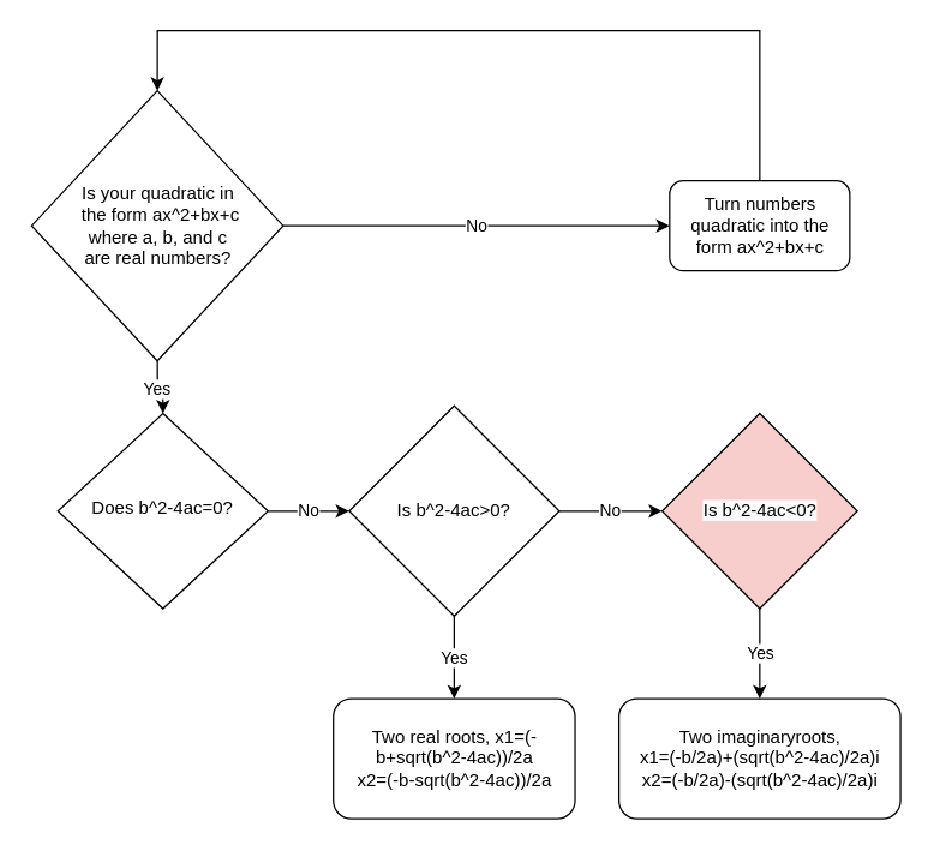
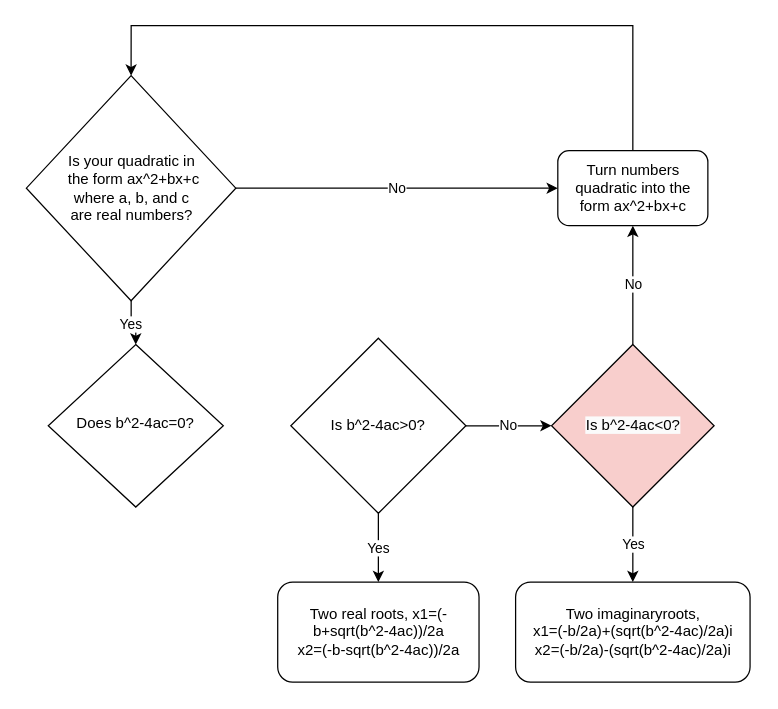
  <mxCell id="0" />
  <mxCell id="1" parent="0" />
- <mxCell id="2" value="No" style="edgeStyle=orthogonalEdgeStyle;rounded=0;orthogonalLoop=1;jettySize=auto;html=1;entryX=0;entryY=0.5;entryDx=0;entryDy=0;" edge="1" parent="1" source="3" target="6"><mxGeometry relative="1" as="geometry" /></mxCell>
  <mxCell id="3" value="Does b^2-4ac=0?" style="rhombus;whiteSpace=wrap;html=1;shadow=0;fontFamily=Helvetica;fontSize=12;align=center;strokeWidth=1;spacing=6;spacingTop=-4;" parent="1" vertex="1"><mxGeometry x="38" y="275" width="140" height="130" as="geometry" /></mxCell>
  <mxCell id="4" value="Yes" style="edgeStyle=orthogonalEdgeStyle;rounded=0;orthogonalLoop=1;jettySize=auto;html=1;entryX=0.5;entryY=0;entryDx=0;entryDy=0;" edge="1" parent="1" source="6" target="7"><mxGeometry relative="1" as="geometry" /></mxCell>
  <mxCell id="5" value="No" style="edgeStyle=orthogonalEdgeStyle;rounded=0;orthogonalLoop=1;jettySize=auto;html=1;exitX=1;exitY=0.5;exitDx=0;exitDy=0;entryX=0;entryY=0.5;entryDx=0;entryDy=0;" edge="1" parent="1" source="6" target="10"><mxGeometry relative="1" as="geometry" /></mxCell>
  <mxCell id="6" value="Is b^2-4ac&amp;gt;0?" style="rhombus;whiteSpace=wrap;html=1;" vertex="1" parent="1"><mxGeometry x="232" y="270" width="140" height="140" as="geometry" /></mxCell>
  <mxCell id="7" value="Two real roots, x1=(-b+sqrt(b^2-4ac))/2a&lt;br&gt;x2=(-b-sqrt(b^2-4ac))/2a" style="rounded=1;whiteSpace=wrap;html=1;" vertex="1" parent="1"><mxGeometry x="221.5" y="465" width="161" height="80" as="geometry" /></mxCell>
  <mxCell id="8" value="Yes" style="edgeStyle=orthogonalEdgeStyle;rounded=0;orthogonalLoop=1;jettySize=auto;html=1;entryX=0.5;entryY=0;entryDx=0;entryDy=0;" edge="1" parent="1" source="10" target="11"><mxGeometry relative="1" as="geometry" /></mxCell>
+ <mxCell id="9" value="No" style="edgeStyle=orthogonalEdgeStyle;rounded=0;orthogonalLoop=1;jettySize=auto;html=1;entryX=0.5;entryY=1;entryDx=0;entryDy=0;" edge="1" parent="1" source="10" target="16"><mxGeometry relative="1" as="geometry" /></mxCell>
  <mxCell id="10" value="&lt;span style=&quot;color: rgb(0, 0, 0); font-family: Helvetica; font-size: 12px; font-style: normal; font-variant-ligatures: normal; font-variant-caps: normal; font-weight: 400; letter-spacing: normal; orphans: 2; text-align: center; text-indent: 0px; text-transform: none; widows: 2; word-spacing: 0px; -webkit-text-stroke-width: 0px; background-color: rgb(251, 251, 251); text-decoration-thickness: initial; text-decoration-style: initial; text-decoration-color: initial; float: none; display: inline !important;&quot;&gt;Is b^2-4ac&amp;lt;0?&lt;/span&gt;" style="rhombus;whiteSpace=wrap;html=1;fillColor=#f8cecc;" vertex="1" parent="1"><mxGeometry x="440.5" y="275" width="130" height="130" as="geometry" /></mxCell>
  <mxCell id="11" value="Two imaginaryroots, &lt;br&gt;x1=(-b/2a)+(sqrt(b^2-4ac)/2a)i&lt;br&gt;x2=(-b/2a)-(sqrt(b^2-4ac)/2a)i" style="rounded=1;whiteSpace=wrap;html=1;" vertex="1" parent="1"><mxGeometry x="411.75" y="465" width="187.5" height="80" as="geometry" /></mxCell>
  <mxCell id="12" value="Yes" style="edgeStyle=orthogonalEdgeStyle;rounded=0;orthogonalLoop=1;jettySize=auto;html=1;entryX=0.5;entryY=0;entryDx=0;entryDy=0;" edge="1" parent="1" source="14" target="3"><mxGeometry relative="1" as="geometry" /></mxCell>
  <mxCell id="13" value="No" style="edgeStyle=orthogonalEdgeStyle;rounded=0;orthogonalLoop=1;jettySize=auto;html=1;entryX=0;entryY=0.5;entryDx=0;entryDy=0;" edge="1" parent="1" source="14" target="16"><mxGeometry relative="1" as="geometry"><Array as="points"><mxPoint x="446" y="150" /></Array></mxGeometry></mxCell>
  <mxCell id="14" value="Is your quadratic in&lt;br&gt;&amp;nbsp;the form ax^2+bx+c &lt;br&gt;where a, b, and c &lt;br&gt;are real numbers?" style="rhombus;whiteSpace=wrap;html=1;" vertex="1" parent="1"><mxGeometry x="20.5" y="60" width="167.5" height="180" as="geometry" /></mxCell>
  <mxCell id="15" style="edgeStyle=orthogonalEdgeStyle;rounded=0;orthogonalLoop=1;jettySize=auto;html=1;entryX=0.5;entryY=0;entryDx=0;entryDy=0;" edge="1" parent="1" source="16" target="14"><mxGeometry relative="1" as="geometry"><Array as="points"><mxPoint x="506" y="20" /><mxPoint x="104" y="20" /></Array></mxGeometry></mxCell>
  <mxCell id="16" value="Turn numbers quadratic into the form ax^2+bx+c" style="rounded=1;whiteSpace=wrap;html=1;" vertex="1" parent="1"><mxGeometry x="445.5" y="120" width="120" height="60" as="geometry" /></mxCell>
